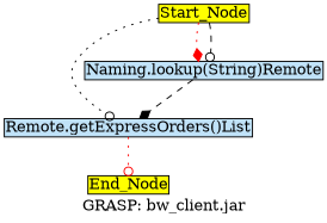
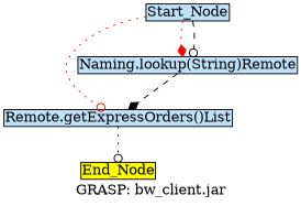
  digraph {
    label="GRASP: bw_client.jar"
    node [fillcolor=yellow margin=0.02 shape=box style=filled]
    edge [arrowhead=odot color=black style=dotted]
-   Start_Node [height=0 width=0]
+   Start_Node [fillcolor="#c0e2f8" height=0 width=0]
    "Remote.getExpressOrders()List" [fillcolor="#c0e2f8" height=0 width=0]
    "Naming.lookup(String)Remote" [fillcolor="#c0e2f8" height=0 width=0]
    End_Node [height=0 width=0]
-   Start_Node -> "Remote.getExpressOrders()List"
+   Start_Node -> "Remote.getExpressOrders()List" [color=red]
    Start_Node -> "Naming.lookup(String)Remote" [arrowhead=diamond color=red]
    Start_Node -> "Naming.lookup(String)Remote" [style=dashed]
-   "Remote.getExpressOrders()List" -> End_Node [color=red]
+   "Remote.getExpressOrders()List" -> End_Node
    "Naming.lookup(String)Remote" -> "Remote.getExpressOrders()List" [arrowhead=diamond style=dashed]
  }
